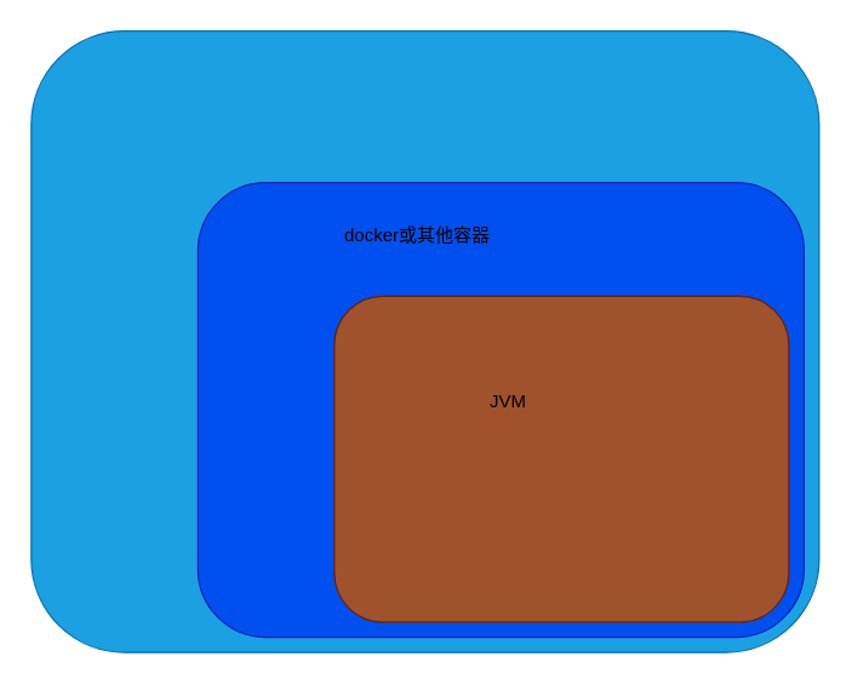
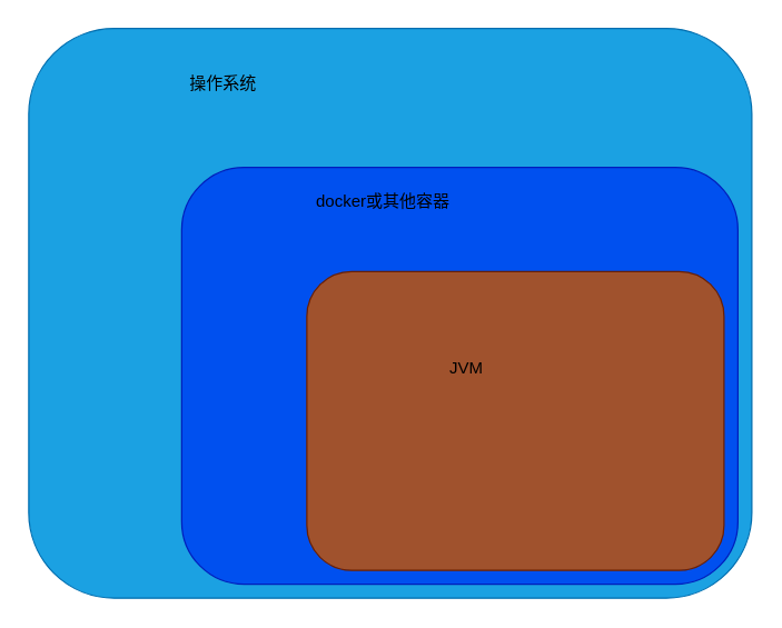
  <mxCell id="0" />
  <mxCell id="1" parent="0" />
  <mxCell id="2" value="" style="rounded=1;whiteSpace=wrap;html=1;fillColor=#1ba1e2;strokeColor=#006EAF;fontColor=#ffffff;" vertex="1" parent="1"><mxGeometry x="20" y="20" width="520" height="410" as="geometry" /></mxCell>
  <mxCell id="3" value="" style="rounded=1;whiteSpace=wrap;html=1;fillColor=#0050ef;strokeColor=#001DBC;fontColor=#ffffff;" vertex="1" parent="1"><mxGeometry x="130" y="120" width="400" height="300" as="geometry" /></mxCell>
  <mxCell id="4" value="" style="rounded=1;whiteSpace=wrap;html=1;fillColor=#a0522d;strokeColor=#6D1F00;fontColor=#ffffff;" vertex="1" parent="1"><mxGeometry x="220" y="195" width="300" height="215" as="geometry" /></mxCell>
- <mxCell id="6" value="docker或其他容器" style="text;html=1;strokeColor=none;fillColor=none;align=center;verticalAlign=middle;whiteSpace=wrap;rounded=0;" vertex="1" parent="1"><mxGeometry x="210" y="140" width="130" height="30" as="geometry" /></mxCell>
+ <mxCell id="5" value="操作系统" style="text;html=1;strokeColor=none;fillColor=none;align=center;verticalAlign=middle;whiteSpace=wrap;rounded=0;" vertex="1" parent="1"><mxGeometry x="100" y="40" width="120" height="40" as="geometry" /></mxCell>
+ <mxCell id="6" value="docker或其他容器" style="text;html=1;strokeColor=none;fillColor=none;align=center;verticalAlign=middle;whiteSpace=wrap;rounded=0;" vertex="1" parent="1"><mxGeometry x="210" y="130" width="130" height="30" as="geometry" /></mxCell>
  <mxCell id="7" value="JVM" style="text;html=1;strokeColor=none;fillColor=none;align=center;verticalAlign=middle;whiteSpace=wrap;rounded=0;" vertex="1" parent="1"><mxGeometry x="280" y="255" width="110" height="20" as="geometry" /></mxCell>
